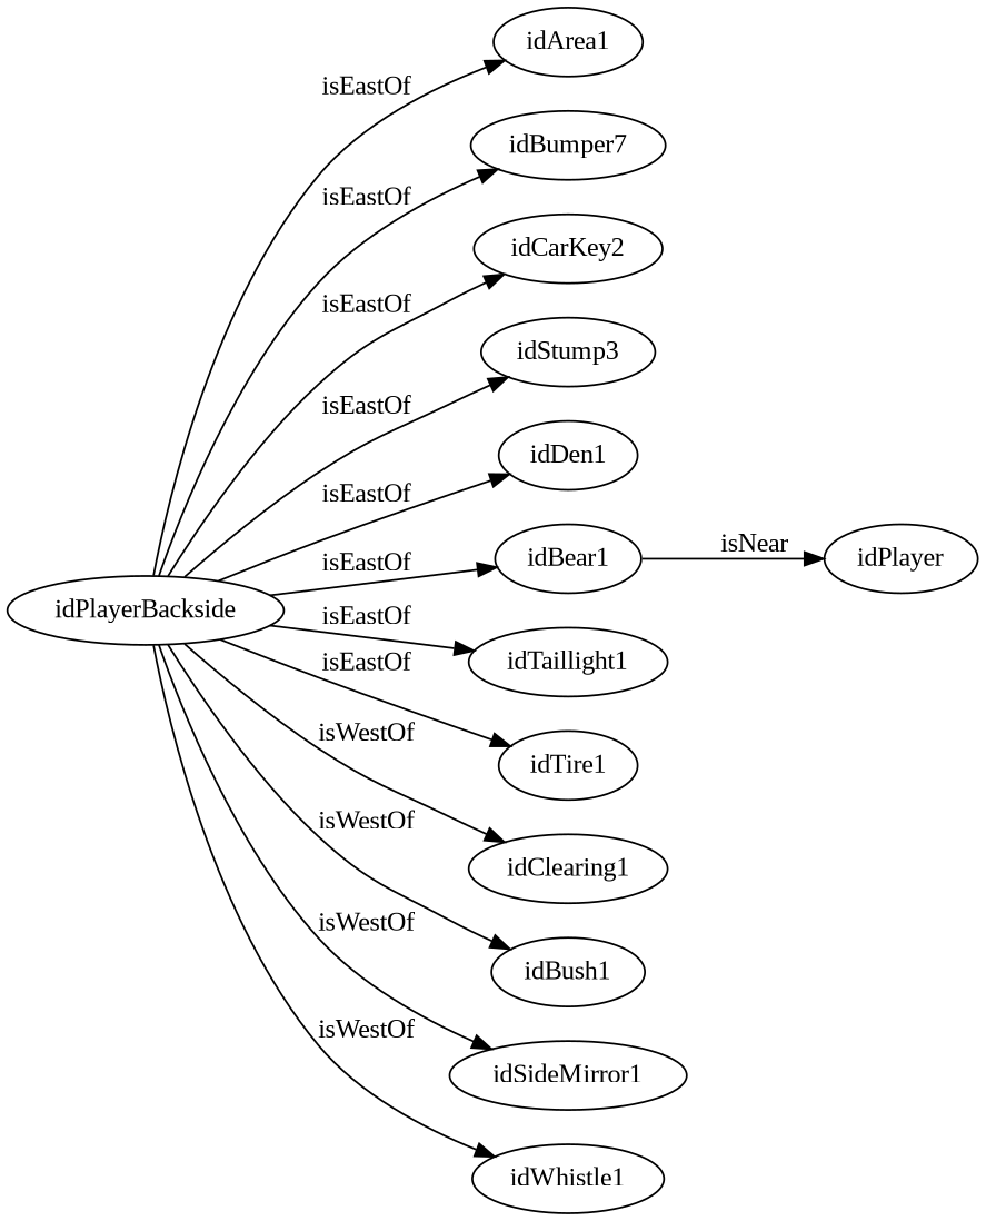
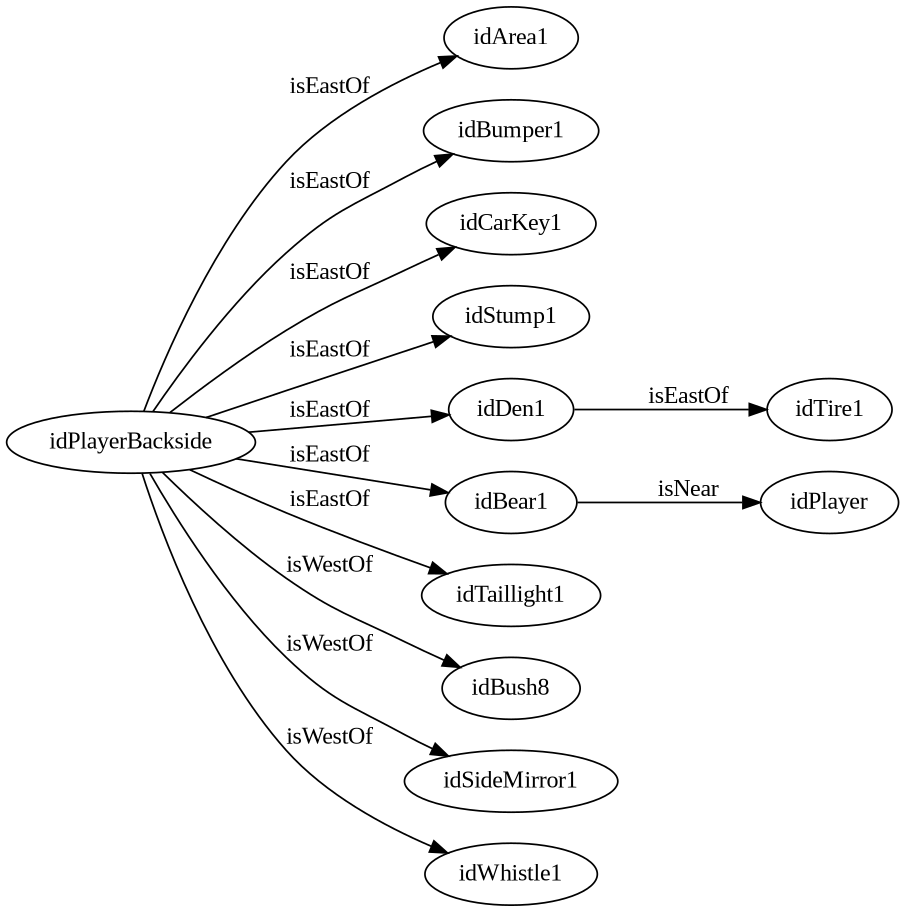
  strict digraph {
    fontname="Liberation Serif"
    rankdir=LR
    node [fontname="Liberation Serif" node_type=entity_node]
    edge [edge_type=relationship fontname="Liberation Serif"]
    idPlayerBackside
    idArea1
-   idBumper1 [label=idBumper7]
-   idCarKey1 [label=idCarKey2]
-   idStump1 [label=idStump3]
+   idBumper1
+   idCarKey1
+   idStump1
    idDen1
    idBear1
    idTaillight1
    idTire1
-   idClearing1
-   idBush1
+   idBush1 [label=idBush8]
    idSideMirror1
    idWhistle1
    idPlayer
    idPlayerBackside -> idArea1 [label=isEastOf]
    idPlayerBackside -> idBumper1 [label=isEastOf]
    idPlayerBackside -> idCarKey1 [label=isEastOf]
    idPlayerBackside -> idStump1 [label=isEastOf]
    idPlayerBackside -> idDen1 [label=isEastOf]
    idPlayerBackside -> idBear1 [label=isEastOf]
    idPlayerBackside -> idTaillight1 [label=isEastOf]
-   idPlayerBackside -> idTire1 [label=isEastOf]
-   idPlayerBackside -> idClearing1 [label=isWestOf]
+   idDen1 -> idTire1 [label=isEastOf]
    idPlayerBackside -> idBush1 [label=isWestOf]
    idPlayerBackside -> idSideMirror1 [label=isWestOf]
    idPlayerBackside -> idWhistle1 [label=isWestOf]
    idBear1 -> idPlayer [label=isNear]
  }
